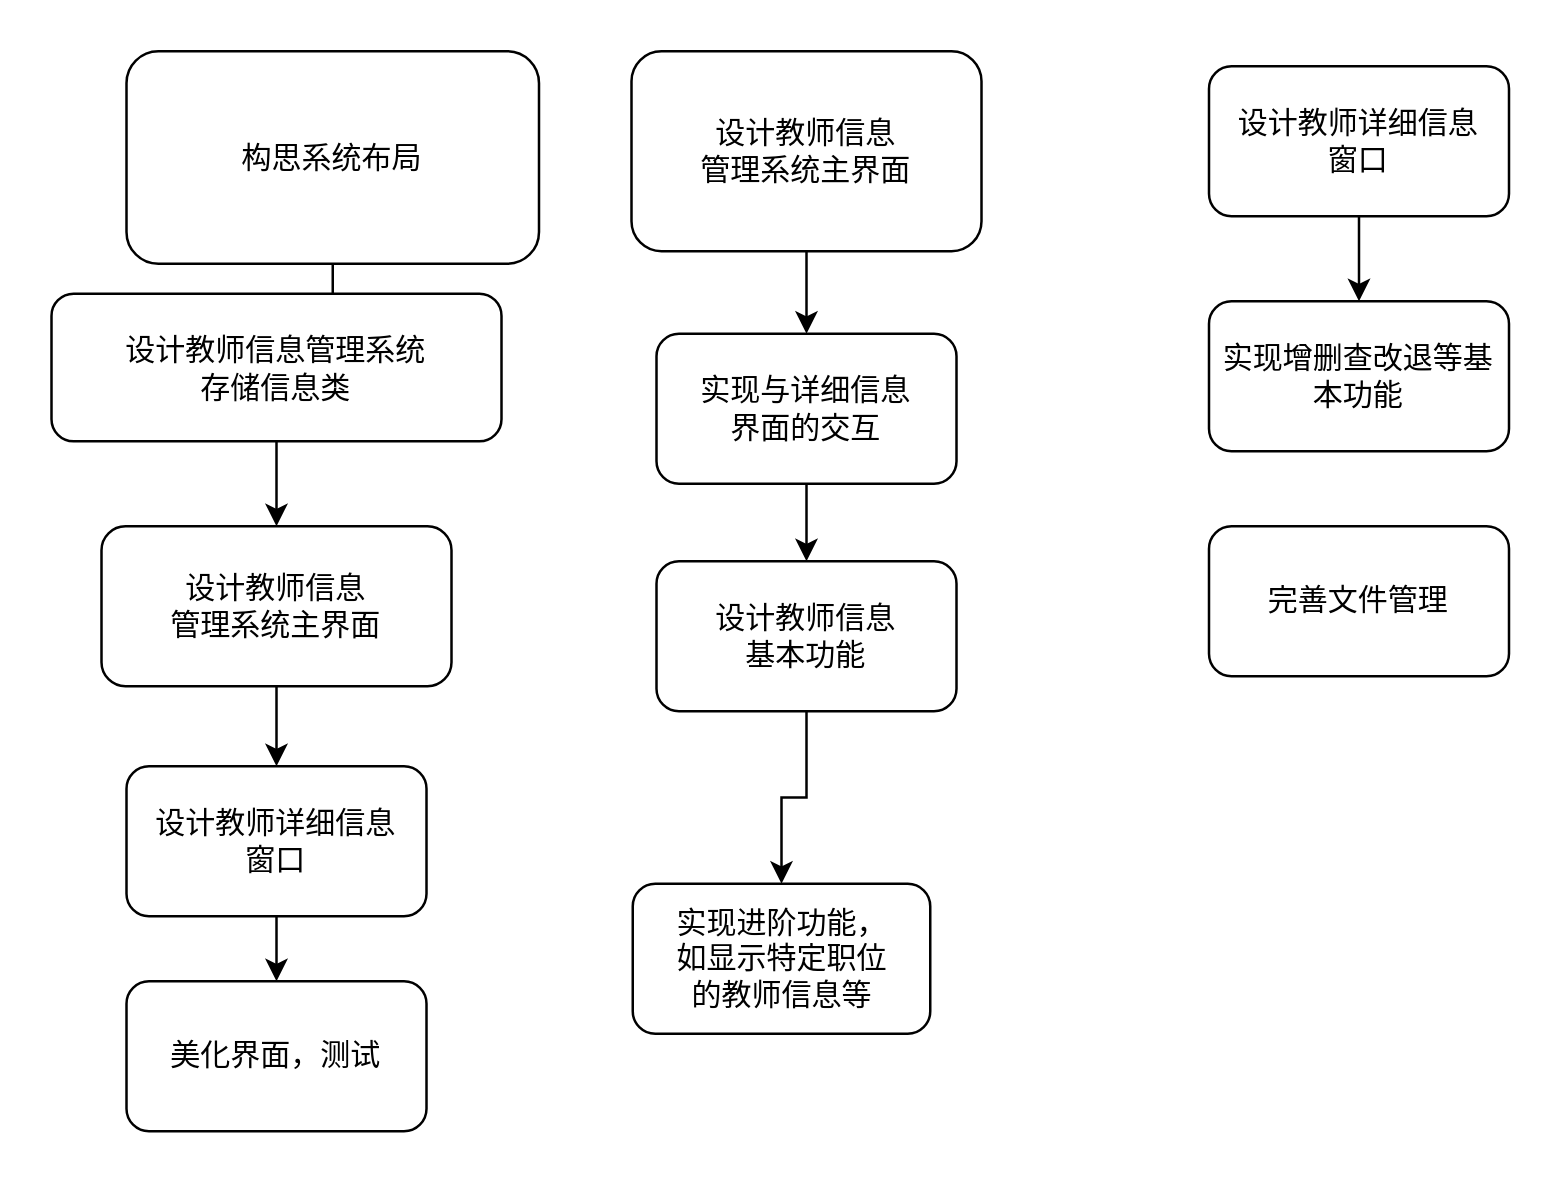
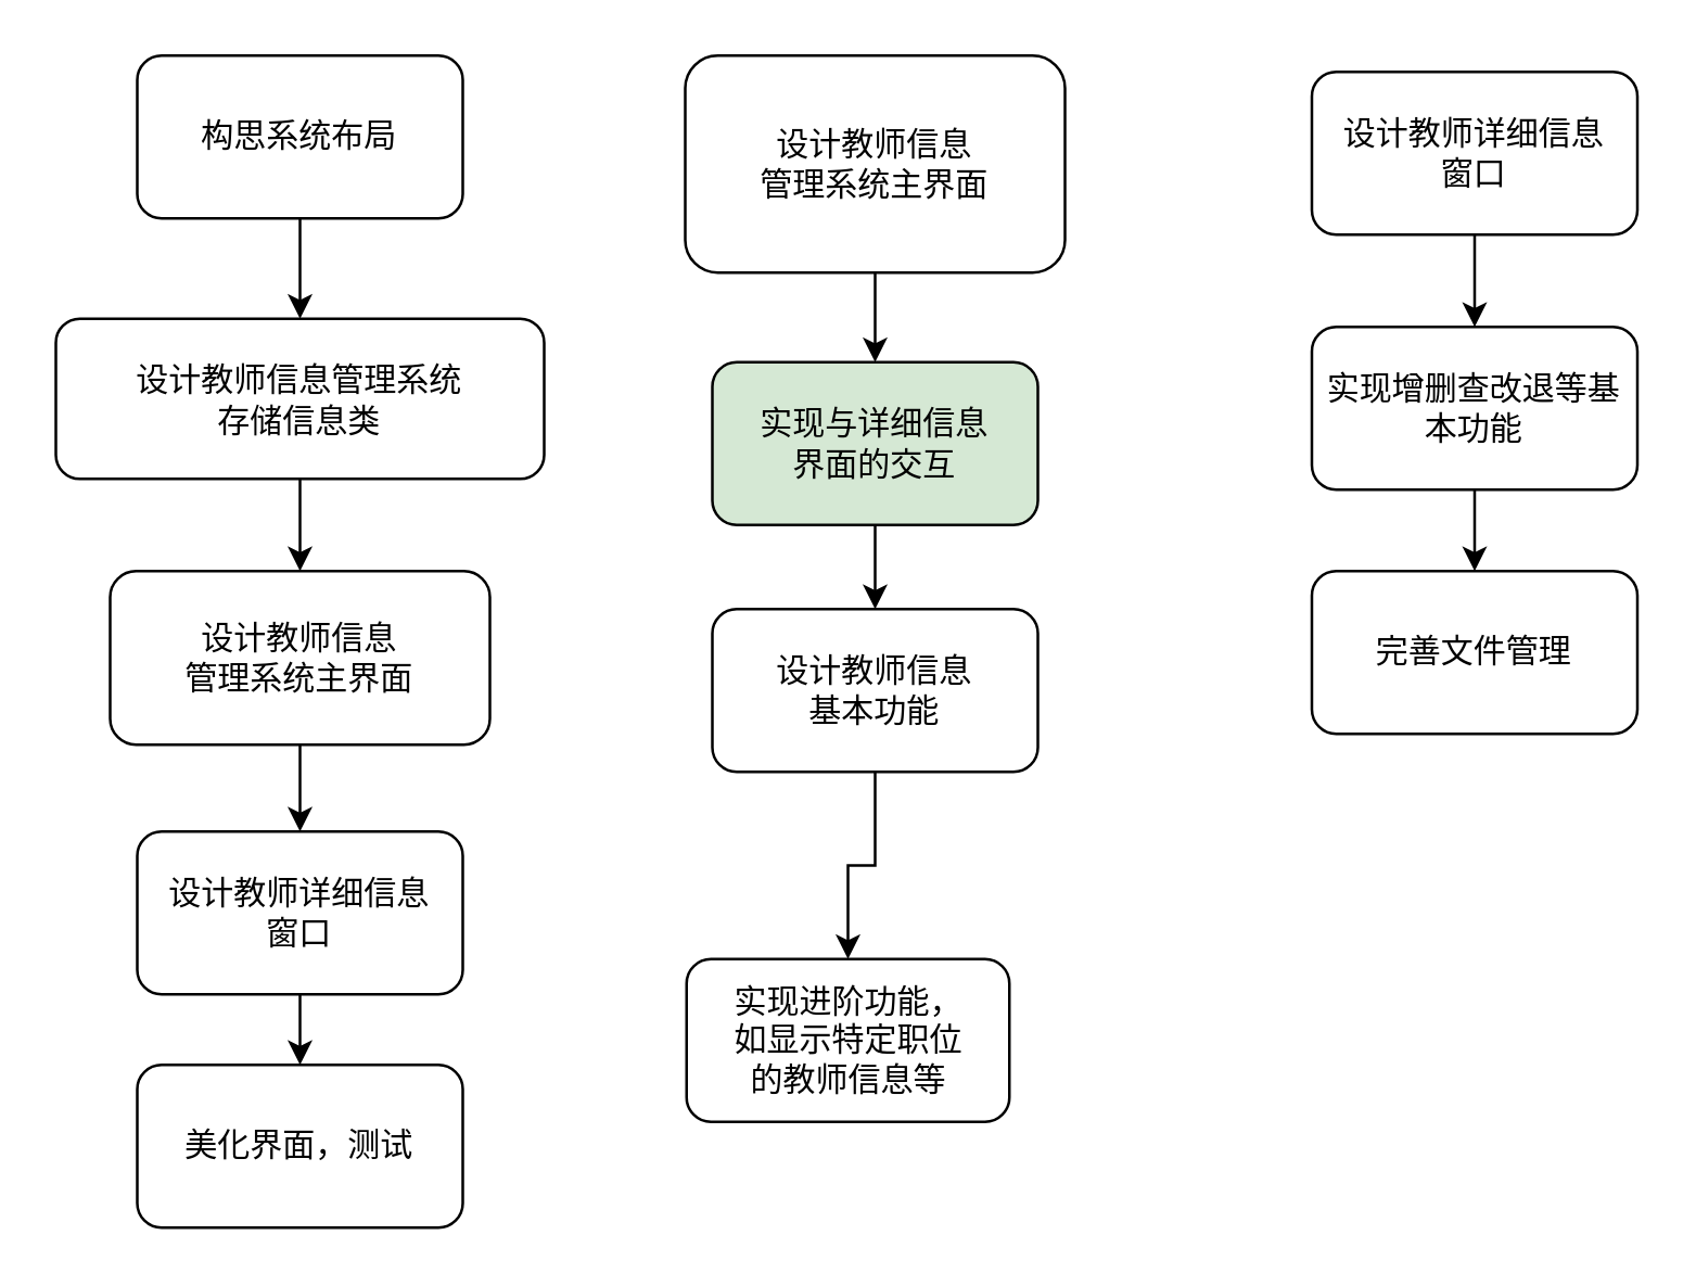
  <mxCell id="0" />
  <mxCell id="1" parent="0" />
  <mxCell id="2" style="edgeStyle=orthogonalEdgeStyle;rounded=0;orthogonalLoop=1;jettySize=auto;html=1;entryX=0.5;entryY=0;entryDx=0;entryDy=0;" edge="1" parent="1" source="3" target="5"><mxGeometry relative="1" as="geometry" /></mxCell>
- <mxCell id="3" value="构思系统布局" style="rounded=1;whiteSpace=wrap;html=1;" vertex="1" parent="1"><mxGeometry x="50" y="20" width="165" height="85" as="geometry" /></mxCell>
+ <mxCell id="3" value="构思系统布局" style="rounded=1;whiteSpace=wrap;html=1;" vertex="1" parent="1"><mxGeometry x="50" y="20" width="120" height="60" as="geometry" /></mxCell>
  <mxCell id="4" style="edgeStyle=orthogonalEdgeStyle;rounded=0;orthogonalLoop=1;jettySize=auto;html=1;exitX=0.5;exitY=1;exitDx=0;exitDy=0;entryX=0.5;entryY=0;entryDx=0;entryDy=0;" edge="1" parent="1" source="5" target="7"><mxGeometry relative="1" as="geometry" /></mxCell>
  <mxCell id="5" value="设计教师信息管理系统&lt;br&gt;存储信息类" style="rounded=1;whiteSpace=wrap;html=1;" vertex="1" parent="1"><mxGeometry x="20" y="117" width="180" height="59" as="geometry" /></mxCell>
  <mxCell id="6" style="edgeStyle=orthogonalEdgeStyle;rounded=0;orthogonalLoop=1;jettySize=auto;html=1;entryX=0.5;entryY=0;entryDx=0;entryDy=0;" edge="1" parent="1" source="7" target="9"><mxGeometry relative="1" as="geometry" /></mxCell>
  <mxCell id="7" value="设计教师信息&lt;br&gt;管理系统主界面" style="rounded=1;whiteSpace=wrap;html=1;" vertex="1" parent="1"><mxGeometry x="40" y="210" width="140" height="64" as="geometry" /></mxCell>
  <mxCell id="8" style="edgeStyle=orthogonalEdgeStyle;rounded=0;orthogonalLoop=1;jettySize=auto;html=1;exitX=0.5;exitY=1;exitDx=0;exitDy=0;entryX=0.5;entryY=0;entryDx=0;entryDy=0;" edge="1" parent="1" source="9" target="22"><mxGeometry relative="1" as="geometry" /></mxCell>
  <mxCell id="9" value="设计教师详细信息&lt;br&gt;窗口" style="rounded=1;whiteSpace=wrap;html=1;" vertex="1" parent="1"><mxGeometry x="50" y="306" width="120" height="60" as="geometry" /></mxCell>
  <mxCell id="10" style="edgeStyle=orthogonalEdgeStyle;rounded=0;orthogonalLoop=1;jettySize=auto;html=1;exitX=0.5;exitY=1;exitDx=0;exitDy=0;entryX=0.5;entryY=0;entryDx=0;entryDy=0;" edge="1" parent="1" source="11" target="15"><mxGeometry relative="1" as="geometry" /></mxCell>
  <mxCell id="11" value="设计教师信息&lt;br&gt;管理系统主界面" style="rounded=1;whiteSpace=wrap;html=1;" vertex="1" parent="1"><mxGeometry x="252" y="20" width="140" height="80" as="geometry" /></mxCell>
  <mxCell id="12" style="edgeStyle=orthogonalEdgeStyle;rounded=0;orthogonalLoop=1;jettySize=auto;html=1;exitX=0.5;exitY=1;exitDx=0;exitDy=0;entryX=0.5;entryY=0;entryDx=0;entryDy=0;" edge="1" parent="1" source="13" target="16"><mxGeometry relative="1" as="geometry" /></mxCell>
  <mxCell id="13" value="设计教师信息&lt;br&gt;基本功能" style="rounded=1;whiteSpace=wrap;html=1;" vertex="1" parent="1"><mxGeometry x="262" y="224" width="120" height="60" as="geometry" /></mxCell>
  <mxCell id="14" style="edgeStyle=orthogonalEdgeStyle;rounded=0;orthogonalLoop=1;jettySize=auto;html=1;exitX=0.5;exitY=1;exitDx=0;exitDy=0;entryX=0.5;entryY=0;entryDx=0;entryDy=0;" edge="1" parent="1" source="15" target="13"><mxGeometry relative="1" as="geometry" /></mxCell>
- <mxCell id="15" value="实现与详细信息&lt;br&gt;界面的交互" style="rounded=1;whiteSpace=wrap;html=1;" vertex="1" parent="1"><mxGeometry x="262" y="133" width="120" height="60" as="geometry" /></mxCell>
+ <mxCell id="15" value="实现与详细信息&lt;br&gt;界面的交互" style="rounded=1;whiteSpace=wrap;html=1;fillColor=#d5e8d4;" vertex="1" parent="1"><mxGeometry x="262" y="133" width="120" height="60" as="geometry" /></mxCell>
  <mxCell id="16" value="实现进阶功能，&lt;br&gt;如显示特定职位&lt;br&gt;的教师信息等" style="rounded=1;whiteSpace=wrap;html=1;" vertex="1" parent="1"><mxGeometry x="252.5" y="353" width="119" height="60" as="geometry" /></mxCell>
  <mxCell id="17" style="edgeStyle=orthogonalEdgeStyle;rounded=0;orthogonalLoop=1;jettySize=auto;html=1;exitX=0.5;exitY=1;exitDx=0;exitDy=0;entryX=0.5;entryY=0;entryDx=0;entryDy=0;" edge="1" parent="1" source="18" target="21"><mxGeometry relative="1" as="geometry" /></mxCell>
  <mxCell id="18" value="设计教师详细信息&lt;br&gt;窗口" style="rounded=1;whiteSpace=wrap;html=1;" vertex="1" parent="1"><mxGeometry x="483" y="26" width="120" height="60" as="geometry" /></mxCell>
  <mxCell id="19" value="完善文件管理" style="rounded=1;whiteSpace=wrap;html=1;" vertex="1" parent="1"><mxGeometry x="483" y="210" width="120" height="60" as="geometry" /></mxCell>
+ <mxCell id="20" style="edgeStyle=orthogonalEdgeStyle;rounded=0;orthogonalLoop=1;jettySize=auto;html=1;exitX=0.5;exitY=1;exitDx=0;exitDy=0;entryX=0.5;entryY=0;entryDx=0;entryDy=0;" edge="1" parent="1" source="21" target="19"><mxGeometry relative="1" as="geometry" /></mxCell>
  <mxCell id="21" value="实现增删查改退等基本功能" style="rounded=1;whiteSpace=wrap;html=1;" vertex="1" parent="1"><mxGeometry x="483" y="120" width="120" height="60" as="geometry" /></mxCell>
  <mxCell id="22" value="美化界面，测试" style="rounded=1;whiteSpace=wrap;html=1;" vertex="1" parent="1"><mxGeometry x="50" y="392" width="120" height="60" as="geometry" /></mxCell>
